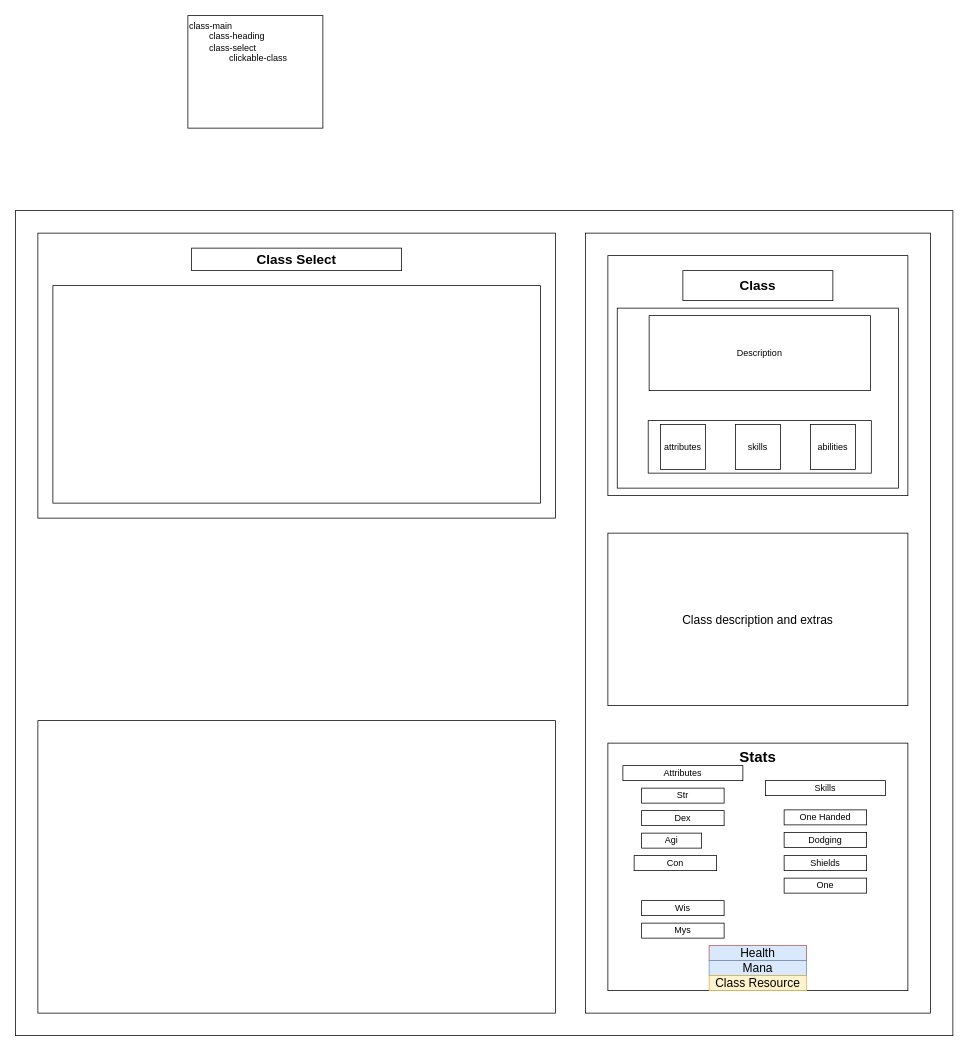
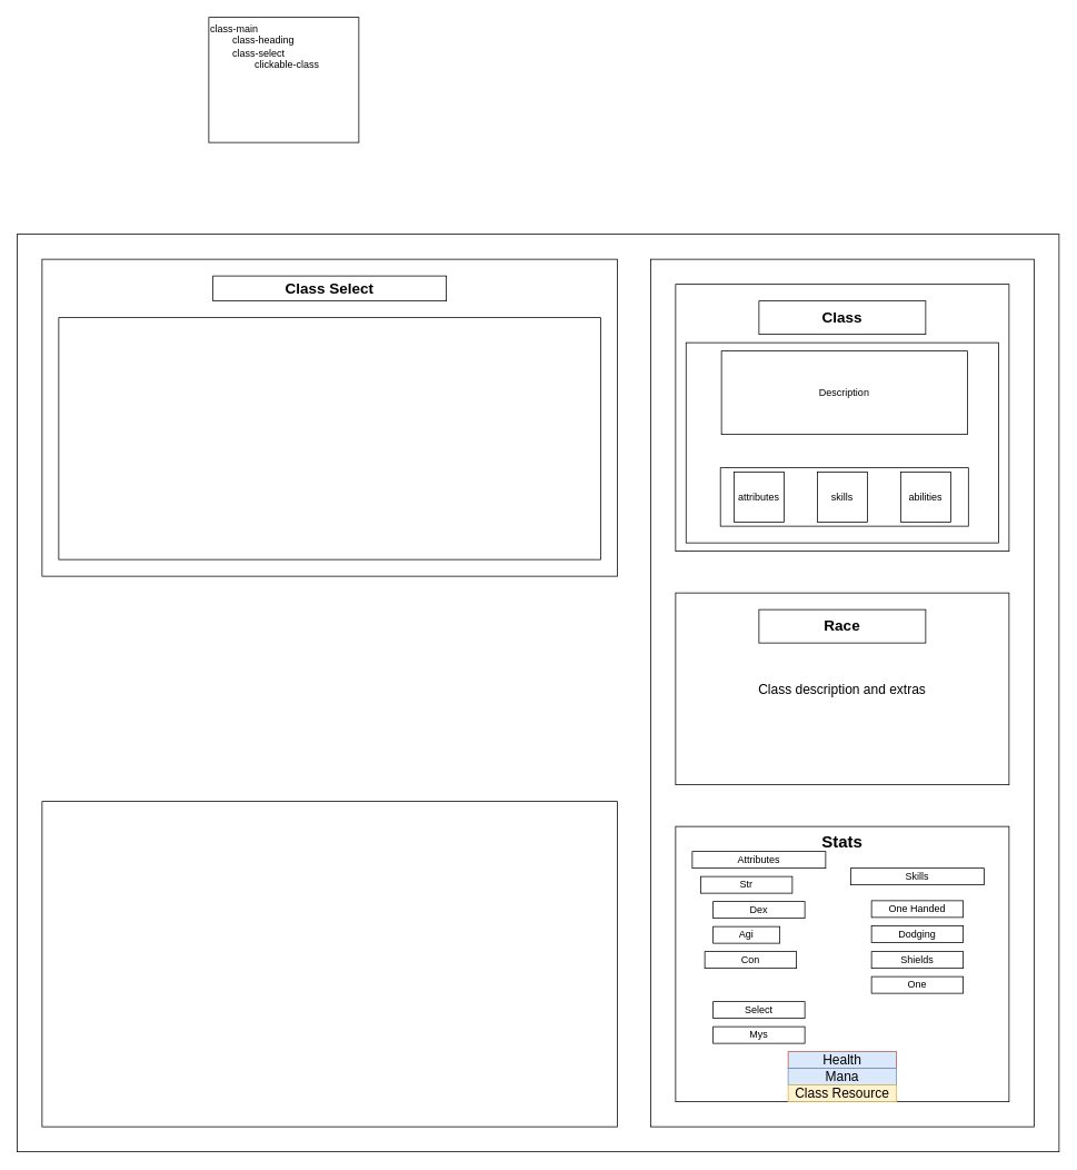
  <mxCell id="0" />
  <mxCell id="1" parent="0" />
  <mxCell id="2" value="" style="whiteSpace=wrap;html=1;" parent="1" vertex="1"><mxGeometry width="1250" height="1100" as="geometry" x="20" y="280" /></mxCell>
  <mxCell id="3" value="" style="whiteSpace=wrap;html=1;" vertex="1" parent="1"><mxGeometry x="780" y="310" width="460" height="1040" as="geometry" /></mxCell>
  <mxCell id="4" value="" style="whiteSpace=wrap;html=1;fontSize=16;" vertex="1" parent="1"><mxGeometry x="810" y="340" width="400" height="320" as="geometry" /></mxCell>
  <mxCell id="5" value="Class" style="whiteSpace=wrap;html=1;fontSize=18;fontStyle=1" vertex="1" parent="1"><mxGeometry x="910" y="360" width="200" height="40" as="geometry" /></mxCell>
  <mxCell id="6" value="Class description and extras" style="whiteSpace=wrap;html=1;fontSize=16;" vertex="1" parent="1"><mxGeometry x="810" y="710" width="400" height="230" as="geometry" /></mxCell>
+ <mxCell id="7" value="Race" style="whiteSpace=wrap;html=1;fontSize=18;fontStyle=1" vertex="1" parent="1"><mxGeometry x="910" y="730" width="200" height="40" as="geometry" /></mxCell>
  <mxCell id="8" value="&lt;font&gt;Stats&lt;/font&gt;" style="whiteSpace=wrap;html=1;verticalAlign=top;fontSize=20;fontStyle=1" vertex="1" parent="1"><mxGeometry x="810" y="990" width="400" height="330" as="geometry" /></mxCell>
  <mxCell id="9" value="Health" style="whiteSpace=wrap;html=1;fontSize=16;fillColor=#dae8fc;strokeColor=#b85450;" vertex="1" parent="1"><mxGeometry x="945" y="1260" width="130" height="20" as="geometry" /></mxCell>
  <mxCell id="10" value="Skills" style="whiteSpace=wrap;html=1;" vertex="1" parent="1"><mxGeometry x="1020" y="1040" width="160" height="20" as="geometry" /></mxCell>
  <mxCell id="11" value="Mana" style="whiteSpace=wrap;html=1;fontSize=16;fillColor=#dae8fc;strokeColor=#6c8ebf;" vertex="1" parent="1"><mxGeometry x="945" y="1280" width="130" height="20" as="geometry" /></mxCell>
  <mxCell id="12" value="Class Resource" style="whiteSpace=wrap;html=1;fontSize=16;fillColor=#fff2cc;strokeColor=#d6b656;" vertex="1" parent="1"><mxGeometry x="945" y="1300" width="130" height="20" as="geometry" /></mxCell>
  <mxCell id="13" value="One Handed" style="whiteSpace=wrap;html=1;" vertex="1" parent="1"><mxGeometry x="1045" y="1079" width="110" height="20" as="geometry" /></mxCell>
  <mxCell id="14" value="Dodging" style="whiteSpace=wrap;html=1;" vertex="1" parent="1"><mxGeometry x="1045" y="1109" width="110" height="20" as="geometry" /></mxCell>
  <mxCell id="15" value="Shields" style="whiteSpace=wrap;html=1;" vertex="1" parent="1"><mxGeometry x="1045" y="1140" width="110" height="20" as="geometry" /></mxCell>
  <mxCell id="16" value="One" style="whiteSpace=wrap;html=1;" vertex="1" parent="1"><mxGeometry x="1045" y="1170" width="110" height="20" as="geometry" /></mxCell>
  <mxCell id="17" value="Attributes" style="whiteSpace=wrap;html=1;" vertex="1" parent="1"><mxGeometry x="830" y="1020" width="160" height="20" as="geometry" /></mxCell>
- <mxCell id="18" value="Str" style="whiteSpace=wrap;html=1;" vertex="1" parent="1"><mxGeometry x="855" y="1050" width="110" height="20" as="geometry" /></mxCell>
+ <mxCell id="18" value="Str" style="whiteSpace=wrap;html=1;" vertex="1" parent="1"><mxGeometry x="840" y="1050" width="110" height="20" as="geometry" /></mxCell>
  <mxCell id="19" value="Dex" style="whiteSpace=wrap;html=1;" vertex="1" parent="1"><mxGeometry x="855" y="1080" width="110" height="20" as="geometry" /></mxCell>
  <mxCell id="20" value="Agi" style="whiteSpace=wrap;html=1;" vertex="1" parent="1"><mxGeometry x="855" y="1110" width="80" height="20" as="geometry" /></mxCell>
  <mxCell id="21" value="Con" style="whiteSpace=wrap;html=1;" vertex="1" parent="1"><mxGeometry x="845" y="1140" width="110" height="20" as="geometry" /></mxCell>
- <mxCell id="22" value="Wis" style="whiteSpace=wrap;html=1;" vertex="1" parent="1"><mxGeometry x="855" y="1200" width="110" height="20" as="geometry" /></mxCell>
+ <mxCell id="22" value="Select" style="whiteSpace=wrap;html=1;" vertex="1" parent="1"><mxGeometry x="855" y="1200" width="110" height="20" as="geometry" /></mxCell>
  <mxCell id="23" value="Mys" style="whiteSpace=wrap;html=1;" vertex="1" parent="1"><mxGeometry x="855" y="1230" width="110" height="20" as="geometry" /></mxCell>
  <mxCell id="24" value="" style="whiteSpace=wrap;html=1;" vertex="1" parent="1"><mxGeometry x="50" y="310" width="690" height="380" as="geometry" /></mxCell>
  <mxCell id="25" value="" style="whiteSpace=wrap;html=1;" vertex="1" parent="1"><mxGeometry x="50" y="960" width="690" height="390" as="geometry" /></mxCell>
  <mxCell id="26" value="" style="whiteSpace=wrap;html=1;" vertex="1" parent="1"><mxGeometry x="70" y="380" width="650" height="290" as="geometry" /></mxCell>
  <mxCell id="27" value="Class Select" style="whiteSpace=wrap;html=1;fontSize=18;fontStyle=1" vertex="1" parent="1"><mxGeometry x="255" y="330" width="280" height="30" as="geometry" /></mxCell>
  <mxCell id="28" value="" style="whiteSpace=wrap;html=1;" vertex="1" parent="1"><mxGeometry x="822.5" y="410" width="375" height="240" as="geometry" /></mxCell>
  <mxCell id="29" value="Description" style="whiteSpace=wrap;html=1;" vertex="1" parent="1"><mxGeometry x="865" y="420" width="295" height="100" as="geometry" /></mxCell>
  <mxCell id="30" value="" style="whiteSpace=wrap;html=1;" vertex="1" parent="1"><mxGeometry x="863.75" y="560" width="297.5" height="70" as="geometry" /></mxCell>
  <mxCell id="31" value="abilities" style="whiteSpace=wrap;html=1;" vertex="1" parent="1"><mxGeometry x="1080" y="565" width="60" height="60" as="geometry" /></mxCell>
  <mxCell id="32" value="skills" style="whiteSpace=wrap;html=1;" vertex="1" parent="1"><mxGeometry x="980" y="565" width="60" height="60" as="geometry" /></mxCell>
  <mxCell id="33" value="attributes" style="whiteSpace=wrap;html=1;" vertex="1" parent="1"><mxGeometry x="880" y="565" width="60" height="60" as="geometry" /></mxCell>
  <mxCell id="34" value="class-main&lt;div&gt;&lt;span style=&quot;white-space: pre;&quot;&gt;&#09;&lt;/span&gt;class-heading&lt;br&gt;&lt;/div&gt;&lt;div&gt;&lt;span style=&quot;white-space: pre;&quot;&gt;&#09;&lt;/span&gt;class-select&lt;br&gt;&lt;/div&gt;&lt;div&gt;&lt;span style=&quot;white-space: pre;&quot;&gt;&#09;&lt;/span&gt;&lt;span style=&quot;white-space: pre;&quot;&gt;&#09;&lt;/span&gt;clickable-class&lt;br&gt;&lt;/div&gt;" style="whiteSpace=wrap;html=1;verticalAlign=top;align=left;" vertex="1" parent="1"><mxGeometry x="250" y="20" width="180" height="150" as="geometry" /></mxCell>
